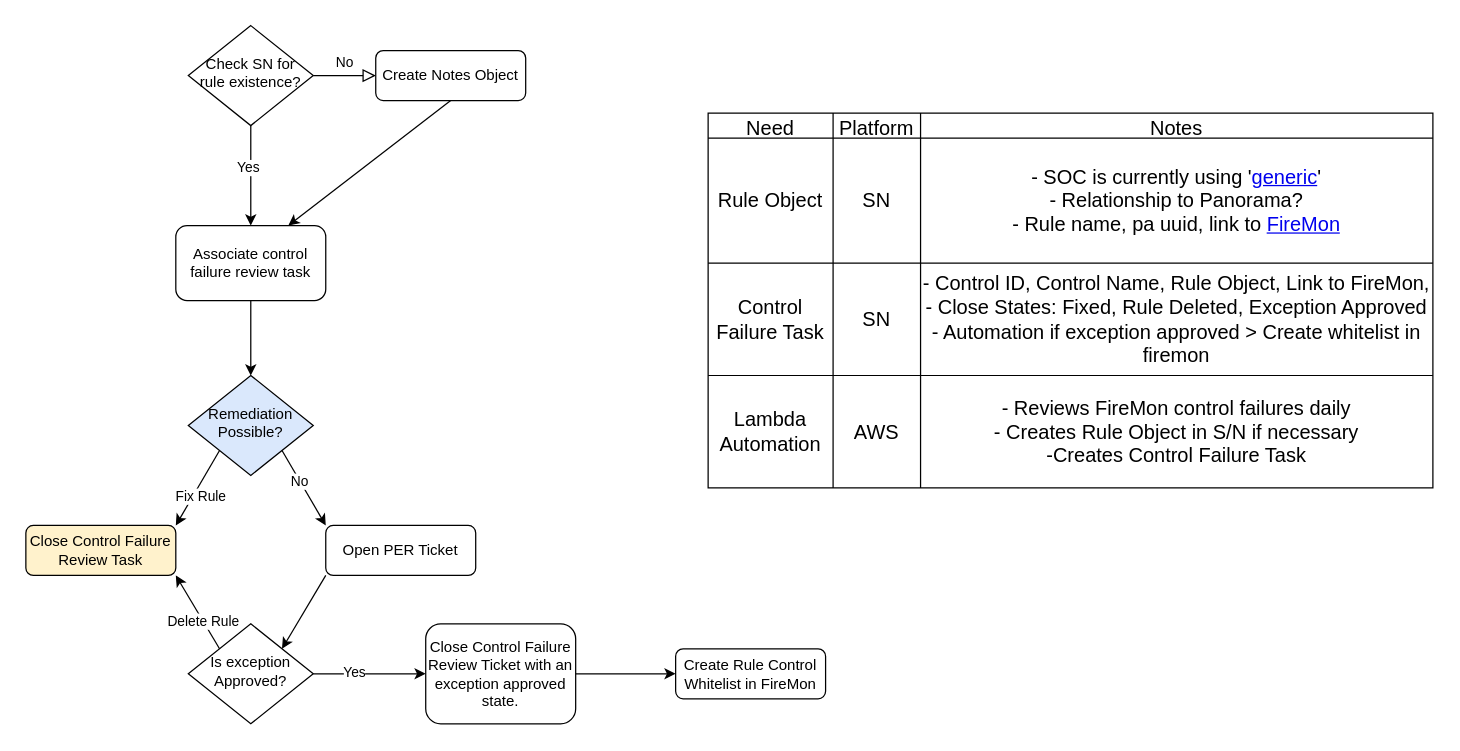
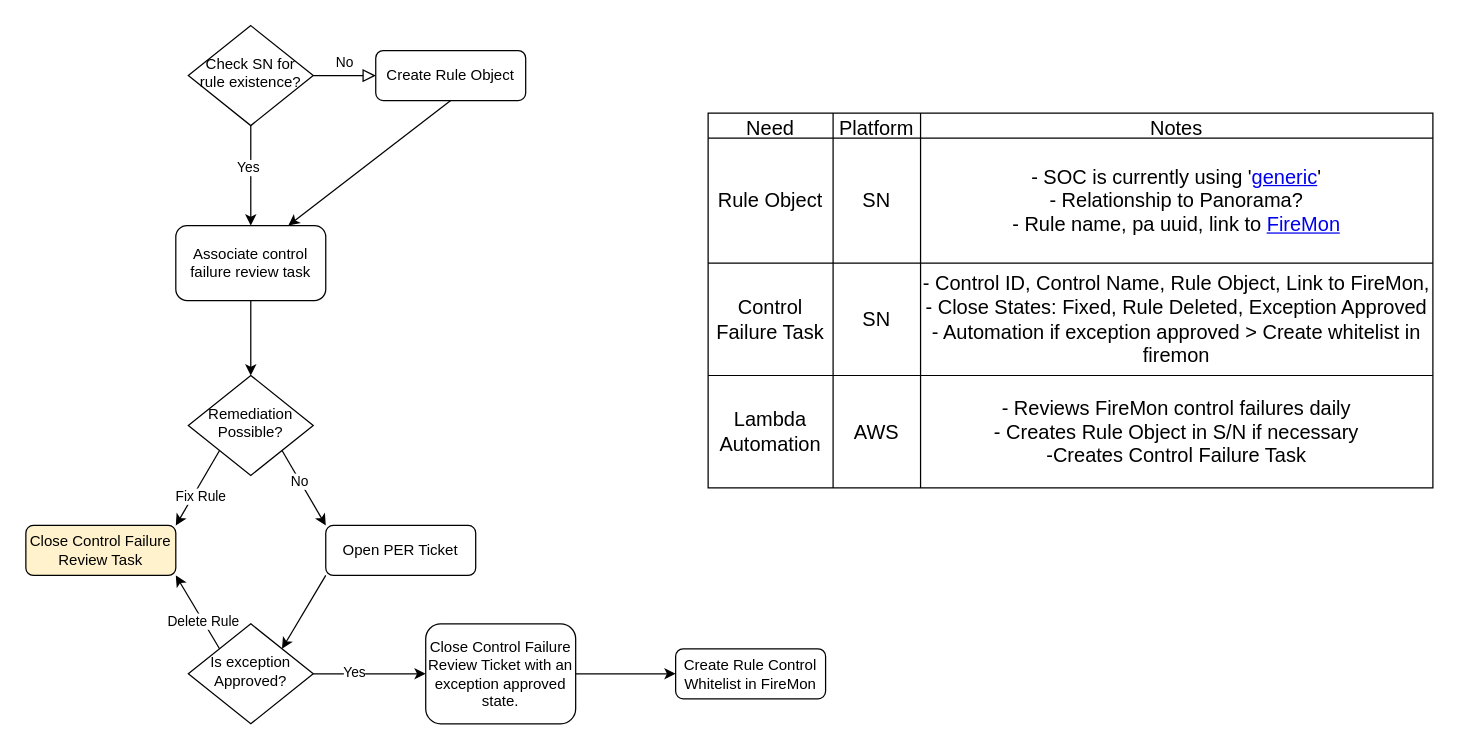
  <mxCell id="0" />
  <mxCell id="1" parent="0" />
  <mxCell id="2" value="No" style="edgeStyle=orthogonalEdgeStyle;rounded=0;html=1;jettySize=auto;orthogonalLoop=1;fontSize=11;endArrow=block;endFill=0;endSize=8;strokeWidth=1;shadow=0;labelBackgroundColor=none;" edge="1" parent="1" source="5" target="7"><mxGeometry y="10" relative="1" as="geometry"><mxPoint as="offset" /></mxGeometry></mxCell>
  <mxCell id="3" style="rounded=0;orthogonalLoop=1;jettySize=auto;html=1;exitX=0.5;exitY=1;exitDx=0;exitDy=0;entryX=0.5;entryY=0;entryDx=0;entryDy=0;" edge="1" parent="1" source="5" target="9"><mxGeometry relative="1" as="geometry" /></mxCell>
  <mxCell id="4" value="Yes" style="edgeLabel;html=1;align=center;verticalAlign=middle;resizable=0;points=[];" connectable="0" vertex="1" parent="3"><mxGeometry x="-0.173" y="-3" relative="1" as="geometry"><mxPoint as="offset" /></mxGeometry></mxCell>
  <mxCell id="5" value="Check SN for rule existence?" style="rhombus;whiteSpace=wrap;html=1;shadow=0;fontFamily=Helvetica;fontSize=12;align=center;strokeWidth=1;spacing=6;spacingTop=-4;" vertex="1" parent="1"><mxGeometry x="150" y="20" width="100" height="80" as="geometry" /></mxCell>
  <mxCell id="6" style="rounded=0;orthogonalLoop=1;jettySize=auto;html=1;exitX=0.5;exitY=1;exitDx=0;exitDy=0;entryX=0.75;entryY=0;entryDx=0;entryDy=0;" edge="1" parent="1" source="7" target="9"><mxGeometry relative="1" as="geometry"><mxPoint x="240" y="210" as="targetPoint" /></mxGeometry></mxCell>
- <mxCell id="7" value="Create Notes Object" style="rounded=1;whiteSpace=wrap;html=1;fontSize=12;glass=0;strokeWidth=1;shadow=0;" vertex="1" parent="1"><mxGeometry x="300" y="40" width="120" height="40" as="geometry" /></mxCell>
+ <mxCell id="7" value="Create Rule Object" style="rounded=1;whiteSpace=wrap;html=1;fontSize=12;glass=0;strokeWidth=1;shadow=0;" vertex="1" parent="1"><mxGeometry x="300" y="40" width="120" height="40" as="geometry" /></mxCell>
  <mxCell id="8" style="rounded=0;orthogonalLoop=1;jettySize=auto;html=1;exitX=0.5;exitY=1;exitDx=0;exitDy=0;entryX=0.5;entryY=0;entryDx=0;entryDy=0;" edge="1" parent="1" source="9" target="14"><mxGeometry relative="1" as="geometry" /></mxCell>
  <mxCell id="9" value="Associate control failure review task" style="rounded=1;whiteSpace=wrap;html=1;fontSize=12;glass=0;strokeWidth=1;shadow=0;" vertex="1" parent="1"><mxGeometry x="140" y="180" width="120" height="60" as="geometry" /></mxCell>
  <mxCell id="10" style="rounded=0;orthogonalLoop=1;jettySize=auto;html=1;exitX=0;exitY=1;exitDx=0;exitDy=0;entryX=1;entryY=0;entryDx=0;entryDy=0;" edge="1" parent="1" source="14" target="15"><mxGeometry relative="1" as="geometry" /></mxCell>
  <mxCell id="11" value="Fix Rule" style="edgeLabel;html=1;align=center;verticalAlign=middle;resizable=0;points=[];" connectable="0" vertex="1" parent="10"><mxGeometry x="0.116" y="5" relative="1" as="geometry"><mxPoint as="offset" /></mxGeometry></mxCell>
  <mxCell id="12" style="rounded=0;orthogonalLoop=1;jettySize=auto;html=1;exitX=1;exitY=1;exitDx=0;exitDy=0;entryX=0;entryY=0;entryDx=0;entryDy=0;" edge="1" parent="1" source="14" target="17"><mxGeometry relative="1" as="geometry" /></mxCell>
  <mxCell id="13" value="No" style="edgeLabel;html=1;align=center;verticalAlign=middle;resizable=0;points=[];" connectable="0" vertex="1" parent="12"><mxGeometry x="-0.19" y="-1" relative="1" as="geometry"><mxPoint as="offset" /></mxGeometry></mxCell>
- <mxCell id="14" value="Remediation Possible?" style="rhombus;whiteSpace=wrap;html=1;shadow=0;fontFamily=Helvetica;fontSize=12;align=center;strokeWidth=1;spacing=6;spacingTop=-4;fillColor=#dae8fc;" vertex="1" parent="1"><mxGeometry x="150" y="300" width="100" height="80" as="geometry" /></mxCell>
+ <mxCell id="14" value="Remediation Possible?" style="rhombus;whiteSpace=wrap;html=1;shadow=0;fontFamily=Helvetica;fontSize=12;align=center;strokeWidth=1;spacing=6;spacingTop=-4;" vertex="1" parent="1"><mxGeometry x="150" y="300" width="100" height="80" as="geometry" /></mxCell>
  <mxCell id="15" value="Close Control Failure Review Task" style="rounded=1;whiteSpace=wrap;html=1;fontSize=12;glass=0;strokeWidth=1;shadow=0;fillColor=#fff2cc;" vertex="1" parent="1"><mxGeometry x="20" y="420" width="120" height="40" as="geometry" /></mxCell>
  <mxCell id="16" style="rounded=0;orthogonalLoop=1;jettySize=auto;html=1;exitX=0;exitY=1;exitDx=0;exitDy=0;entryX=1;entryY=0;entryDx=0;entryDy=0;" edge="1" parent="1" source="17" target="22"><mxGeometry relative="1" as="geometry" /></mxCell>
  <mxCell id="17" value="Open PER Ticket" style="rounded=1;whiteSpace=wrap;html=1;fontSize=12;glass=0;strokeWidth=1;shadow=0;" vertex="1" parent="1"><mxGeometry x="260" y="420" width="120" height="40" as="geometry" /></mxCell>
  <mxCell id="18" style="rounded=0;orthogonalLoop=1;jettySize=auto;html=1;exitX=1;exitY=0.5;exitDx=0;exitDy=0;entryX=0;entryY=0.5;entryDx=0;entryDy=0;" edge="1" parent="1" source="22" target="24"><mxGeometry relative="1" as="geometry" /></mxCell>
  <mxCell id="19" value="Yes" style="edgeLabel;html=1;align=center;verticalAlign=middle;resizable=0;points=[];" connectable="0" vertex="1" parent="18"><mxGeometry x="-0.286" y="1" relative="1" as="geometry"><mxPoint as="offset" /></mxGeometry></mxCell>
  <mxCell id="20" style="rounded=0;orthogonalLoop=1;jettySize=auto;html=1;exitX=0;exitY=0;exitDx=0;exitDy=0;entryX=1;entryY=1;entryDx=0;entryDy=0;" edge="1" parent="1" source="22" target="15"><mxGeometry relative="1" as="geometry"><mxPoint x="60" y="550" as="targetPoint" /></mxGeometry></mxCell>
  <mxCell id="21" value="Delete Rule" style="edgeLabel;html=1;align=center;verticalAlign=middle;resizable=0;points=[];" connectable="0" vertex="1" parent="20"><mxGeometry x="-0.229" relative="1" as="geometry"><mxPoint as="offset" /></mxGeometry></mxCell>
  <mxCell id="22" value="Is exception Approved?" style="rhombus;whiteSpace=wrap;html=1;shadow=0;fontFamily=Helvetica;fontSize=12;align=center;strokeWidth=1;spacing=6;spacingTop=-4;" vertex="1" parent="1"><mxGeometry x="150" y="498.7" width="100" height="80" as="geometry" /></mxCell>
  <mxCell id="23" style="edgeStyle=orthogonalEdgeStyle;rounded=0;orthogonalLoop=1;jettySize=auto;html=1;exitX=1;exitY=0.5;exitDx=0;exitDy=0;" edge="1" parent="1" source="24"><mxGeometry relative="1" as="geometry"><mxPoint x="540" y="538.7" as="targetPoint" /></mxGeometry></mxCell>
  <mxCell id="24" value="Close Control Failure Review Ticket with an exception approved state." style="rounded=1;whiteSpace=wrap;html=1;fontSize=12;glass=0;strokeWidth=1;shadow=0;" vertex="1" parent="1"><mxGeometry x="340" y="498.7" width="120" height="80" as="geometry" /></mxCell>
  <mxCell id="25" value="Create Rule Control Whitelist in FireMon" style="rounded=1;whiteSpace=wrap;html=1;fontSize=12;glass=0;strokeWidth=1;shadow=0;" vertex="1" parent="1"><mxGeometry x="540" y="518.7" width="120" height="40" as="geometry" /></mxCell>
  <mxCell id="26" value="" style="shape=table;startSize=0;container=1;collapsible=0;childLayout=tableLayout;fontSize=16;" vertex="1" parent="1"><mxGeometry x="566" y="90" width="580" height="300" as="geometry" /></mxCell>
  <mxCell id="27" value="" style="shape=tableRow;horizontal=0;startSize=0;swimlaneHead=0;swimlaneBody=0;strokeColor=inherit;top=0;left=0;bottom=0;right=0;collapsible=0;dropTarget=0;fillColor=none;points=[[0,0.5],[1,0.5]];portConstraint=eastwest;fontSize=16;" vertex="1" parent="26"><mxGeometry width="580" height="20" as="geometry" /></mxCell>
  <mxCell id="28" value="Need" style="shape=partialRectangle;html=1;whiteSpace=wrap;connectable=0;strokeColor=inherit;overflow=hidden;fillColor=none;top=0;left=0;bottom=0;right=0;pointerEvents=1;fontSize=16;" vertex="1" parent="27"><mxGeometry width="100" height="20" as="geometry"><mxRectangle width="100" height="20" as="alternateBounds" /></mxGeometry></mxCell>
  <mxCell id="29" value="Platform" style="shape=partialRectangle;html=1;whiteSpace=wrap;connectable=0;strokeColor=inherit;overflow=hidden;fillColor=none;top=0;left=0;bottom=0;right=0;pointerEvents=1;fontSize=16;" vertex="1" parent="27"><mxGeometry x="100" width="70" height="20" as="geometry"><mxRectangle width="70" height="20" as="alternateBounds" /></mxGeometry></mxCell>
  <mxCell id="30" value="Notes" style="shape=partialRectangle;html=1;whiteSpace=wrap;connectable=0;strokeColor=inherit;overflow=hidden;fillColor=none;top=0;left=0;bottom=0;right=0;pointerEvents=1;fontSize=16;" vertex="1" parent="27"><mxGeometry x="170" width="410" height="20" as="geometry"><mxRectangle width="410" height="20" as="alternateBounds" /></mxGeometry></mxCell>
  <mxCell id="31" value="" style="shape=tableRow;horizontal=0;startSize=0;swimlaneHead=0;swimlaneBody=0;strokeColor=inherit;top=0;left=0;bottom=0;right=0;collapsible=0;dropTarget=0;fillColor=none;points=[[0,0.5],[1,0.5]];portConstraint=eastwest;fontSize=16;" vertex="1" parent="26"><mxGeometry y="20" width="580" height="100" as="geometry" /></mxCell>
  <mxCell id="32" value="Rule Object" style="shape=partialRectangle;html=1;whiteSpace=wrap;connectable=0;strokeColor=inherit;overflow=hidden;fillColor=none;top=0;left=0;bottom=0;right=0;pointerEvents=1;fontSize=16;" vertex="1" parent="31"><mxGeometry width="100" height="100" as="geometry"><mxRectangle width="100" height="100" as="alternateBounds" /></mxGeometry></mxCell>
  <mxCell id="33" value="SN" style="shape=partialRectangle;html=1;whiteSpace=wrap;connectable=0;strokeColor=inherit;overflow=hidden;fillColor=none;top=0;left=0;bottom=0;right=0;pointerEvents=1;fontSize=16;" vertex="1" parent="31"><mxGeometry x="100" width="70" height="100" as="geometry"><mxRectangle width="70" height="100" as="alternateBounds" /></mxGeometry></mxCell>
  <mxCell id="34" value="- SOC is currently using '&lt;a href=&quot;https://aegon.service-now.com/nav_to.do?uri=%2Fu_cmdb_ci_generic.do%3Fsys_id%3D6065db7097df9ad00024b6a3f153af8e%26sysparm_view%3D&quot;&gt;generic&lt;/a&gt;'&lt;br&gt;- Relationship to Panorama?&lt;br&gt;- Rule name, pa uuid, link to &lt;a href=&quot;https://crfiremonapp.us.aegon.com/securitymanager/#/domain/1/listrules?page=1&amp;amp;count=20&amp;amp;advancedMode=1&amp;amp;siql=devicegroup%7Bid%3D93%7D%20AND%20rule%20%7B%20vendorIdentifier%20%3D%20'32c67186-bec9-4678-83b9-3ff8154e31df'%20%7D&quot;&gt;FireMon&lt;/a&gt;" style="shape=partialRectangle;html=1;whiteSpace=wrap;connectable=0;strokeColor=inherit;overflow=hidden;fillColor=none;top=0;left=0;bottom=0;right=0;pointerEvents=1;fontSize=16;" vertex="1" parent="31"><mxGeometry x="170" width="410" height="100" as="geometry"><mxRectangle width="410" height="100" as="alternateBounds" /></mxGeometry></mxCell>
  <mxCell id="35" value="" style="shape=tableRow;horizontal=0;startSize=0;swimlaneHead=0;swimlaneBody=0;strokeColor=inherit;top=0;left=0;bottom=0;right=0;collapsible=0;dropTarget=0;fillColor=none;points=[[0,0.5],[1,0.5]];portConstraint=eastwest;fontSize=16;" vertex="1" parent="26"><mxGeometry y="120" width="580" height="90" as="geometry" /></mxCell>
  <mxCell id="36" value="Control Failure Task" style="shape=partialRectangle;html=1;whiteSpace=wrap;connectable=0;strokeColor=inherit;overflow=hidden;fillColor=none;top=0;left=0;bottom=0;right=0;pointerEvents=1;fontSize=16;" vertex="1" parent="35"><mxGeometry width="100" height="90" as="geometry"><mxRectangle width="100" height="90" as="alternateBounds" /></mxGeometry></mxCell>
  <mxCell id="37" value="SN" style="shape=partialRectangle;html=1;whiteSpace=wrap;connectable=0;strokeColor=inherit;overflow=hidden;fillColor=none;top=0;left=0;bottom=0;right=0;pointerEvents=1;fontSize=16;" vertex="1" parent="35"><mxGeometry x="100" width="70" height="90" as="geometry"><mxRectangle width="70" height="90" as="alternateBounds" /></mxGeometry></mxCell>
  <mxCell id="38" value="- Control ID, Control Name, Rule Object, Link to FireMon,&lt;div&gt;- Close States: Fixed, Rule Deleted, Exception Approved&lt;br&gt;- Automation if exception approved &amp;gt; Create whitelist in firemon&lt;/div&gt;" style="shape=partialRectangle;html=1;whiteSpace=wrap;connectable=0;strokeColor=inherit;overflow=hidden;fillColor=none;top=0;left=0;bottom=0;right=0;pointerEvents=1;fontSize=16;" vertex="1" parent="35"><mxGeometry x="170" width="410" height="90" as="geometry"><mxRectangle width="410" height="90" as="alternateBounds" /></mxGeometry></mxCell>
  <mxCell id="39" value="" style="shape=tableRow;horizontal=0;startSize=0;swimlaneHead=0;swimlaneBody=0;strokeColor=inherit;top=0;left=0;bottom=0;right=0;collapsible=0;dropTarget=0;fillColor=none;points=[[0,0.5],[1,0.5]];portConstraint=eastwest;fontSize=16;" vertex="1" parent="26"><mxGeometry y="210" width="580" height="90" as="geometry" /></mxCell>
  <mxCell id="40" value="Lambda Automation" style="shape=partialRectangle;html=1;whiteSpace=wrap;connectable=0;strokeColor=inherit;overflow=hidden;fillColor=none;top=0;left=0;bottom=0;right=0;pointerEvents=1;fontSize=16;" vertex="1" parent="39"><mxGeometry width="100" height="90" as="geometry"><mxRectangle width="100" height="90" as="alternateBounds" /></mxGeometry></mxCell>
  <mxCell id="41" value="AWS" style="shape=partialRectangle;html=1;whiteSpace=wrap;connectable=0;strokeColor=inherit;overflow=hidden;fillColor=none;top=0;left=0;bottom=0;right=0;pointerEvents=1;fontSize=16;" vertex="1" parent="39"><mxGeometry x="100" width="70" height="90" as="geometry"><mxRectangle width="70" height="90" as="alternateBounds" /></mxGeometry></mxCell>
  <mxCell id="42" value="- Reviews FireMon control failures daily&lt;br&gt;- Creates Rule Object in S/N if necessary&lt;br&gt;-Creates Control Failure Task" style="shape=partialRectangle;html=1;whiteSpace=wrap;connectable=0;strokeColor=inherit;overflow=hidden;fillColor=none;top=0;left=0;bottom=0;right=0;pointerEvents=1;fontSize=16;" vertex="1" parent="39"><mxGeometry x="170" width="410" height="90" as="geometry"><mxRectangle width="410" height="90" as="alternateBounds" /></mxGeometry></mxCell>
